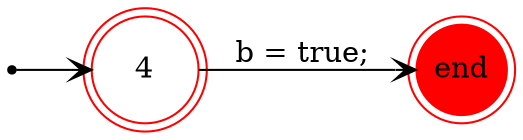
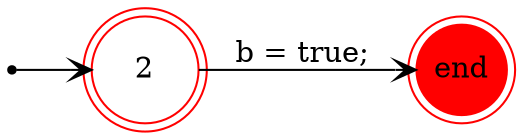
  digraph {
    rankdir=LR
    node [color=red fixedsize=true shape=doublecircle]
    edge [arrowhead=vee]
-   n1 [label=4]
+   n1 [label=2]
    n2 [label=end style=filled]
    s93824993171440 [shape=point color="" fixedsize=""]
    n1 -> n2 [label="b = true; "]
    s93824993171440 -> n1
  }
